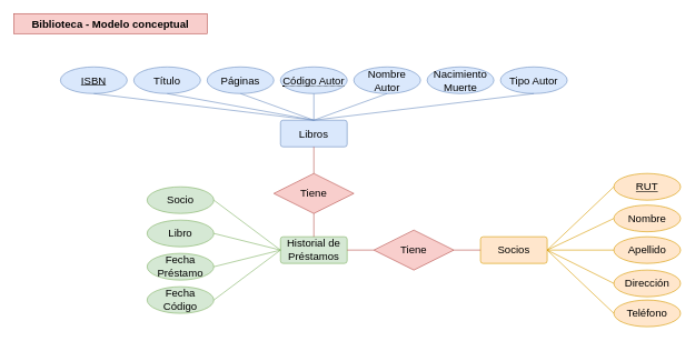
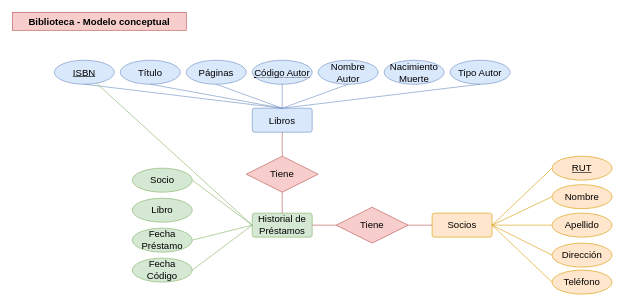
  <mxCell id="0" />
  <mxCell id="1" parent="0" />
  <mxCell id="2" value="Biblioteca - Modelo conceptual" style="text;html=1;strokeColor=#b85450;fillColor=#f8cecc;align=center;verticalAlign=middle;whiteSpace=wrap;rounded=0;fontStyle=1;fontSize=16;labelPosition=center;verticalLabelPosition=middle;labelBackgroundColor=none;" vertex="1" parent="1"><mxGeometry x="20" y="20" width="290" height="30" as="geometry" /></mxCell>
  <mxCell id="3" value="Libros" style="rounded=1;arcSize=10;whiteSpace=wrap;html=1;align=center;labelBackgroundColor=none;fontSize=16;fillColor=#dae8fc;strokeColor=#6c8ebf;" vertex="1" parent="1"><mxGeometry x="420" y="180" width="100" height="40" as="geometry" /></mxCell>
  <mxCell id="4" value="ISBN" style="ellipse;whiteSpace=wrap;html=1;align=center;fontStyle=4;labelBackgroundColor=none;fontSize=16;fillColor=#dae8fc;strokeColor=#6c8ebf;" vertex="1" parent="1"><mxGeometry x="90" y="100" width="100" height="40" as="geometry" /></mxCell>
  <mxCell id="5" value="Título" style="ellipse;whiteSpace=wrap;html=1;align=center;labelBackgroundColor=none;fontSize=16;fillColor=#dae8fc;strokeColor=#6c8ebf;" vertex="1" parent="1"><mxGeometry x="200" y="100" width="100" height="40" as="geometry" /></mxCell>
  <mxCell id="6" value="Páginas" style="ellipse;whiteSpace=wrap;html=1;align=center;labelBackgroundColor=none;fontSize=16;fillColor=#dae8fc;strokeColor=#6c8ebf;" vertex="1" parent="1"><mxGeometry x="310" y="100" width="100" height="40" as="geometry" /></mxCell>
  <mxCell id="7" value="&lt;span style=&quot;border-bottom: 1px dotted&quot;&gt;Código Autor&lt;/span&gt;" style="ellipse;whiteSpace=wrap;html=1;align=center;labelBackgroundColor=none;fontSize=16;fillColor=#dae8fc;strokeColor=#6c8ebf;" vertex="1" parent="1"><mxGeometry x="420" y="100" width="100" height="40" as="geometry" /></mxCell>
  <mxCell id="8" value="Nombre Autor" style="ellipse;whiteSpace=wrap;html=1;align=center;labelBackgroundColor=none;fontSize=16;fillColor=#dae8fc;strokeColor=#6c8ebf;" vertex="1" parent="1"><mxGeometry x="530" y="100" width="100" height="40" as="geometry" /></mxCell>
  <mxCell id="9" value="Nacimiento Muerte" style="ellipse;whiteSpace=wrap;html=1;align=center;labelBackgroundColor=none;fontSize=16;fillColor=#dae8fc;strokeColor=#6c8ebf;" vertex="1" parent="1"><mxGeometry x="640" y="100" width="100" height="40" as="geometry" /></mxCell>
  <mxCell id="10" value="Tipo Autor" style="ellipse;whiteSpace=wrap;html=1;align=center;labelBackgroundColor=none;fontSize=16;fillColor=#dae8fc;strokeColor=#6c8ebf;" vertex="1" parent="1"><mxGeometry x="750" y="100" width="100" height="40" as="geometry" /></mxCell>
  <mxCell id="11" value="" style="endArrow=none;html=1;fontSize=16;exitX=0.5;exitY=0;exitDx=0;exitDy=0;entryX=0.5;entryY=1;entryDx=0;entryDy=0;fillColor=#dae8fc;strokeColor=#6c8ebf;" edge="1" parent="1" source="3" target="4"><mxGeometry width="50" height="50" relative="1" as="geometry"><mxPoint x="520" y="160" as="sourcePoint" /><mxPoint x="570" y="110" as="targetPoint" /></mxGeometry></mxCell>
  <mxCell id="12" value="" style="endArrow=none;html=1;fontSize=16;exitX=0.5;exitY=0;exitDx=0;exitDy=0;entryX=0.5;entryY=1;entryDx=0;entryDy=0;fillColor=#dae8fc;strokeColor=#6c8ebf;" edge="1" parent="1" source="3" target="5"><mxGeometry width="50" height="50" relative="1" as="geometry"><mxPoint x="520" y="160" as="sourcePoint" /><mxPoint x="570" y="110" as="targetPoint" /></mxGeometry></mxCell>
  <mxCell id="13" value="" style="endArrow=none;html=1;fontSize=16;exitX=0.5;exitY=0;exitDx=0;exitDy=0;entryX=0.5;entryY=1;entryDx=0;entryDy=0;fillColor=#dae8fc;strokeColor=#6c8ebf;" edge="1" parent="1" source="3" target="6"><mxGeometry width="50" height="50" relative="1" as="geometry"><mxPoint x="520" y="160" as="sourcePoint" /><mxPoint x="570" y="110" as="targetPoint" /></mxGeometry></mxCell>
  <mxCell id="14" value="" style="endArrow=none;html=1;fontSize=16;exitX=0.5;exitY=0;exitDx=0;exitDy=0;entryX=0.5;entryY=1;entryDx=0;entryDy=0;fillColor=#dae8fc;strokeColor=#6c8ebf;" edge="1" parent="1" source="3" target="7"><mxGeometry width="50" height="50" relative="1" as="geometry"><mxPoint x="520" y="160" as="sourcePoint" /><mxPoint x="570" y="110" as="targetPoint" /></mxGeometry></mxCell>
  <mxCell id="15" value="" style="endArrow=none;html=1;fontSize=16;exitX=0.5;exitY=0;exitDx=0;exitDy=0;entryX=0.5;entryY=1;entryDx=0;entryDy=0;fillColor=#dae8fc;strokeColor=#6c8ebf;" edge="1" parent="1" source="3" target="8"><mxGeometry width="50" height="50" relative="1" as="geometry"><mxPoint x="480" y="410" as="sourcePoint" /><mxPoint x="690" y="170" as="targetPoint" /></mxGeometry></mxCell>
  <mxCell id="16" value="" style="endArrow=none;html=1;fontSize=16;exitX=0.5;exitY=0;exitDx=0;exitDy=0;entryX=0.5;entryY=1;entryDx=0;entryDy=0;fillColor=#dae8fc;strokeColor=#6c8ebf;" edge="1" parent="1" source="3" target="10"><mxGeometry width="50" height="50" relative="1" as="geometry"><mxPoint x="520" y="160" as="sourcePoint" /><mxPoint x="570" y="110" as="targetPoint" /></mxGeometry></mxCell>
  <mxCell id="17" value="Historial de Préstamos" style="rounded=1;arcSize=10;whiteSpace=wrap;html=1;align=center;labelBackgroundColor=none;fontSize=16;fillColor=#d5e8d4;strokeColor=#82b366;" vertex="1" parent="1"><mxGeometry x="420" y="355" width="100" height="40" as="geometry" /></mxCell>
  <mxCell id="18" value="Socio" style="ellipse;whiteSpace=wrap;html=1;align=center;labelBackgroundColor=none;fontSize=16;fillColor=#d5e8d4;strokeColor=#82b366;" vertex="1" parent="1"><mxGeometry x="220" y="280" width="100" height="40" as="geometry" /></mxCell>
  <mxCell id="19" value="Libro" style="ellipse;whiteSpace=wrap;html=1;align=center;labelBackgroundColor=none;fontSize=16;fillColor=#d5e8d4;strokeColor=#82b366;" vertex="1" parent="1"><mxGeometry x="220" y="330" width="100" height="40" as="geometry" /></mxCell>
  <mxCell id="20" value="Fecha Préstamo" style="ellipse;whiteSpace=wrap;html=1;align=center;labelBackgroundColor=none;fontSize=16;fillColor=#d5e8d4;strokeColor=#82b366;" vertex="1" parent="1"><mxGeometry x="220" y="380" width="100" height="40" as="geometry" /></mxCell>
  <mxCell id="21" value="Fecha Código" style="ellipse;whiteSpace=wrap;html=1;align=center;labelBackgroundColor=none;fontSize=16;fillColor=#d5e8d4;strokeColor=#82b366;" vertex="1" parent="1"><mxGeometry x="220" y="430" width="100" height="40" as="geometry" /></mxCell>
  <mxCell id="22" value="" style="endArrow=none;html=1;fontSize=16;exitX=0;exitY=0.5;exitDx=0;exitDy=0;entryX=1;entryY=0.5;entryDx=0;entryDy=0;fillColor=#d5e8d4;strokeColor=#82b366;" edge="1" parent="1" source="17" target="18"><mxGeometry width="50" height="50" relative="1" as="geometry"><mxPoint x="450" y="370" as="sourcePoint" /><mxPoint x="500" y="320" as="targetPoint" /></mxGeometry></mxCell>
- <mxCell id="23" value="" style="endArrow=none;html=1;fontSize=16;exitX=0;exitY=0.5;exitDx=0;exitDy=0;entryX=1;entryY=0.5;entryDx=0;entryDy=0;fillColor=#d5e8d4;strokeColor=#82b366;" edge="1" parent="1" source="17" target="19"><mxGeometry width="50" height="50" relative="1" as="geometry"><mxPoint x="450" y="370" as="sourcePoint" /><mxPoint x="500" y="320" as="targetPoint" /></mxGeometry></mxCell>
+ <mxCell id="23" value="" style="endArrow=none;html=1;fontSize=16;exitX=0;exitY=0.5;exitDx=0;exitDy=0;fillColor=#d5e8d4;strokeColor=#82b366;" edge="1" parent="1" source="17" target="4"><mxGeometry width="50" height="50" relative="1" as="geometry"><mxPoint x="450" y="370" as="sourcePoint" /><mxPoint x="500" y="320" as="targetPoint" /></mxGeometry></mxCell>
  <mxCell id="24" value="" style="endArrow=none;html=1;fontSize=16;exitX=0;exitY=0.5;exitDx=0;exitDy=0;fillColor=#d5e8d4;strokeColor=#82b366;entryX=1;entryY=0.5;entryDx=0;entryDy=0;" edge="1" parent="1" source="17" target="20"><mxGeometry width="50" height="50" relative="1" as="geometry"><mxPoint x="590" y="340" as="sourcePoint" /><mxPoint x="390" y="440" as="targetPoint" /></mxGeometry></mxCell>
  <mxCell id="25" value="" style="endArrow=none;html=1;fontSize=16;entryX=1;entryY=0.5;entryDx=0;entryDy=0;exitX=0;exitY=0.5;exitDx=0;exitDy=0;fillColor=#d5e8d4;strokeColor=#82b366;" edge="1" parent="1" source="17" target="21"><mxGeometry width="50" height="50" relative="1" as="geometry"><mxPoint x="710" y="310" as="sourcePoint" /><mxPoint x="500" y="320" as="targetPoint" /></mxGeometry></mxCell>
  <mxCell id="26" value="Socios" style="rounded=1;arcSize=10;whiteSpace=wrap;html=1;align=center;labelBackgroundColor=none;fontSize=16;fillColor=#ffe6cc;strokeColor=#d79b00;" vertex="1" parent="1"><mxGeometry x="720" y="355" width="100" height="40" as="geometry" /></mxCell>
  <mxCell id="27" value="RUT" style="ellipse;whiteSpace=wrap;html=1;align=center;fontStyle=4;labelBackgroundColor=none;fontSize=16;fillColor=#ffe6cc;strokeColor=#d79b00;" vertex="1" parent="1"><mxGeometry x="920" y="260" width="100" height="40" as="geometry" /></mxCell>
  <mxCell id="28" value="Nombre" style="ellipse;whiteSpace=wrap;html=1;align=center;labelBackgroundColor=none;fontSize=16;fillColor=#ffe6cc;strokeColor=#d79b00;" vertex="1" parent="1"><mxGeometry x="920" y="307.5" width="100" height="40" as="geometry" /></mxCell>
  <mxCell id="29" value="Apellido" style="ellipse;whiteSpace=wrap;html=1;align=center;labelBackgroundColor=none;fontSize=16;fillColor=#ffe6cc;strokeColor=#d79b00;" vertex="1" parent="1"><mxGeometry x="920" y="355" width="100" height="40" as="geometry" /></mxCell>
  <mxCell id="30" value="Dirección" style="ellipse;whiteSpace=wrap;html=1;align=center;labelBackgroundColor=none;fontSize=16;fillColor=#ffe6cc;strokeColor=#d79b00;" vertex="1" parent="1"><mxGeometry x="920" y="405" width="100" height="40" as="geometry" /></mxCell>
  <mxCell id="31" value="Teléfono" style="ellipse;whiteSpace=wrap;html=1;align=center;labelBackgroundColor=none;fontSize=16;fillColor=#ffe6cc;strokeColor=#d79b00;" vertex="1" parent="1"><mxGeometry x="920" y="450" width="100" height="40" as="geometry" /></mxCell>
  <mxCell id="32" value="" style="endArrow=none;html=1;fontSize=16;exitX=0;exitY=0.5;exitDx=0;exitDy=0;fillColor=#ffe6cc;strokeColor=#d79b00;entryX=1;entryY=0.5;entryDx=0;entryDy=0;" edge="1" parent="1" source="27" target="26"><mxGeometry width="50" height="50" relative="1" as="geometry"><mxPoint x="460" y="305" as="sourcePoint" /><mxPoint x="760" y="260" as="targetPoint" /></mxGeometry></mxCell>
  <mxCell id="33" value="" style="endArrow=none;html=1;fontSize=16;entryX=0;entryY=0.5;entryDx=0;entryDy=0;fillColor=#ffe6cc;strokeColor=#d79b00;exitX=1;exitY=0.5;exitDx=0;exitDy=0;" edge="1" parent="1" source="26" target="28"><mxGeometry width="50" height="50" relative="1" as="geometry"><mxPoint x="760" y="300" as="sourcePoint" /><mxPoint x="510" y="255" as="targetPoint" /></mxGeometry></mxCell>
  <mxCell id="34" value="" style="endArrow=none;html=1;fontSize=16;entryX=0;entryY=0.5;entryDx=0;entryDy=0;fillColor=#ffe6cc;strokeColor=#d79b00;exitX=1;exitY=0.5;exitDx=0;exitDy=0;" edge="1" parent="1" source="26" target="29"><mxGeometry width="50" height="50" relative="1" as="geometry"><mxPoint x="770" y="330" as="sourcePoint" /><mxPoint x="640" y="255" as="targetPoint" /></mxGeometry></mxCell>
  <mxCell id="35" value="" style="endArrow=none;html=1;fontSize=16;fillColor=#ffe6cc;strokeColor=#d79b00;entryX=0;entryY=0.5;entryDx=0;entryDy=0;exitX=1;exitY=0.5;exitDx=0;exitDy=0;" edge="1" parent="1" source="26" target="30"><mxGeometry width="50" height="50" relative="1" as="geometry"><mxPoint x="770" y="480" as="sourcePoint" /><mxPoint x="890" y="390" as="targetPoint" /></mxGeometry></mxCell>
  <mxCell id="36" value="" style="endArrow=none;html=1;fontSize=16;fillColor=#ffe6cc;strokeColor=#d79b00;entryX=0;entryY=0.5;entryDx=0;entryDy=0;exitX=1;exitY=0.5;exitDx=0;exitDy=0;" edge="1" parent="1" source="26" target="31"><mxGeometry width="50" height="50" relative="1" as="geometry"><mxPoint x="770" y="530" as="sourcePoint" /><mxPoint x="930" y="550" as="targetPoint" /></mxGeometry></mxCell>
  <mxCell id="37" value="Tiene" style="shape=rhombus;perimeter=rhombusPerimeter;whiteSpace=wrap;html=1;align=center;labelBackgroundColor=none;fontSize=16;fillColor=#f8cecc;strokeColor=#b85450;" vertex="1" parent="1"><mxGeometry x="410" y="260" width="120" height="60" as="geometry" /></mxCell>
  <mxCell id="38" value="" style="endArrow=none;html=1;fontSize=16;exitX=0.5;exitY=0;exitDx=0;exitDy=0;entryX=0.5;entryY=1;entryDx=0;entryDy=0;fillColor=#f8cecc;strokeColor=#b85450;" edge="1" parent="1" source="17" target="37"><mxGeometry width="50" height="50" relative="1" as="geometry"><mxPoint x="610" y="432.5" as="sourcePoint" /><mxPoint x="610" y="397.5" as="targetPoint" /></mxGeometry></mxCell>
  <mxCell id="39" value="" style="endArrow=none;html=1;fontSize=16;entryX=0.5;entryY=1;entryDx=0;entryDy=0;fillColor=#f8cecc;strokeColor=#b85450;" edge="1" parent="1" source="37" target="3"><mxGeometry width="50" height="50" relative="1" as="geometry"><mxPoint x="440" y="290" as="sourcePoint" /><mxPoint x="490" y="240" as="targetPoint" /></mxGeometry></mxCell>
  <mxCell id="40" value="Tiene" style="shape=rhombus;perimeter=rhombusPerimeter;whiteSpace=wrap;html=1;align=center;labelBackgroundColor=none;fontSize=16;fillColor=#f8cecc;strokeColor=#b85450;" vertex="1" parent="1"><mxGeometry x="560" y="345" width="120" height="60" as="geometry" /></mxCell>
  <mxCell id="41" value="" style="endArrow=none;html=1;fontSize=16;exitX=0;exitY=0.5;exitDx=0;exitDy=0;entryX=1;entryY=0.5;entryDx=0;entryDy=0;fillColor=#f8cecc;strokeColor=#b85450;" edge="1" target="40" parent="1" source="26"><mxGeometry width="50" height="50" relative="1" as="geometry"><mxPoint x="620" y="442.5" as="sourcePoint" /><mxPoint x="640" y="327.5" as="targetPoint" /></mxGeometry></mxCell>
  <mxCell id="42" value="" style="endArrow=none;html=1;fontSize=16;exitX=0;exitY=0.5;exitDx=0;exitDy=0;entryX=1;entryY=0.5;entryDx=0;entryDy=0;fillColor=#f8cecc;strokeColor=#b85450;" edge="1" source="40" parent="1" target="17"><mxGeometry width="50" height="50" relative="1" as="geometry"><mxPoint x="590" y="377.5" as="sourcePoint" /><mxPoint x="640" y="280" as="targetPoint" /></mxGeometry></mxCell>
